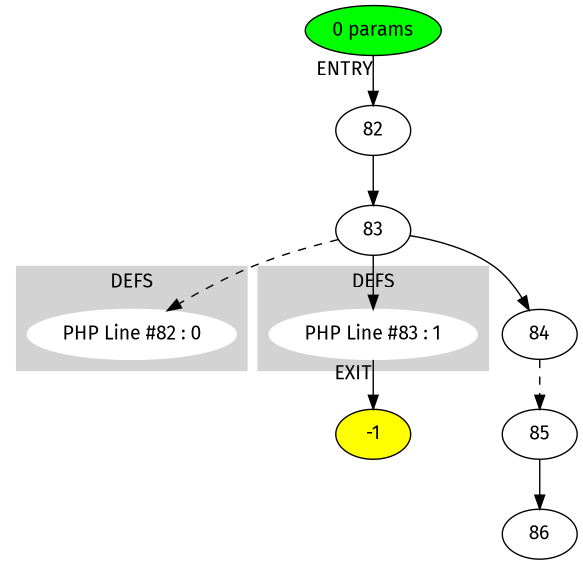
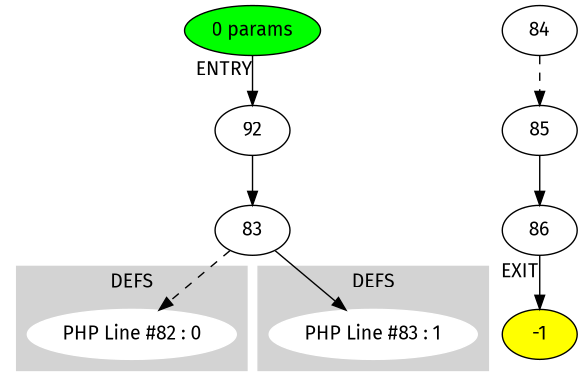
  digraph {
    fontname="Fira Sans"
    node [fontname="Fira Sans"]
    edge [fontname="Fira Sans"]
    n1 [color=white label="PHP Line #82 : 0" style=filled]
    n2 [color=white label="PHP Line #83 : 1" style=filled]
-   n3 [label=82]
+   n3 [label=92]
    n4 [label=83]
    n5 [label=84]
    n6 [label=85]
    n7 [label=86]
    -1 [fillcolor=yellow style=filled]
    n9 [fillcolor=green label="0 params" style=filled]
    subgraph cluster_1 {
      color=lightgrey
      label=DEFS
      style=filled
      n1
    }
    subgraph cluster_2 {
      color=lightgrey
      label=DEFS
      style=filled
      n2
    }
    n3 -> n4
    n4 -> n1 [style=dashed]
    n4 -> n2 [style=solid]
-   n4 -> n5
    n5 -> n6 [style=dashed]
    n6 -> n7
-   n2 -> -1 [xlabel=EXIT]
+   n7 -> -1 [xlabel=EXIT]
    n9 -> n3 [xlabel=ENTRY]
  }
